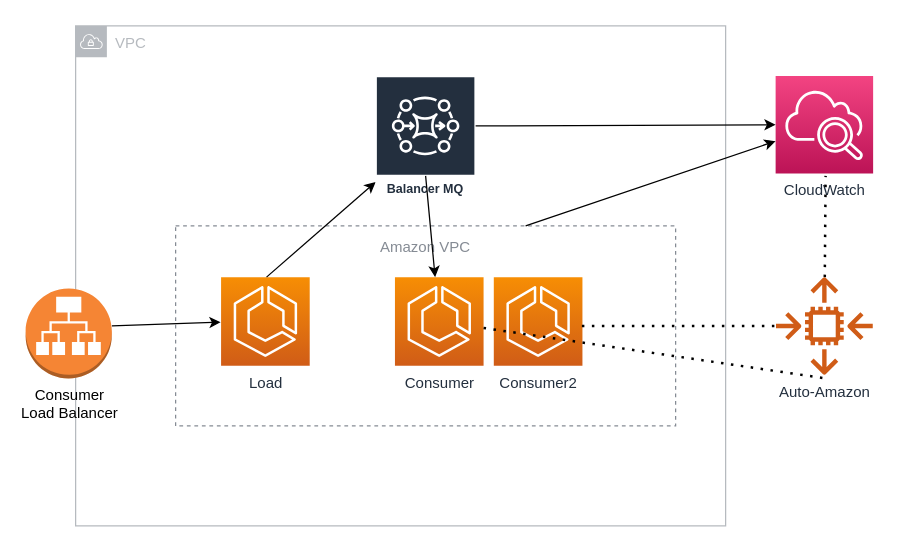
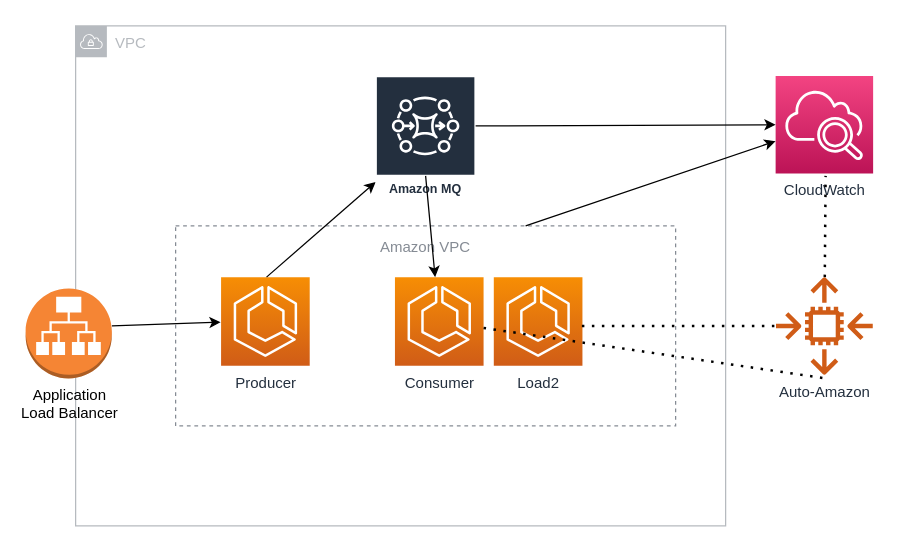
  <mxCell id="0" />
  <mxCell id="1" parent="0" />
  <mxCell id="2" value="VPC" style="outlineConnect=0;gradientColor=none;html=1;whiteSpace=wrap;fontSize=12;fontStyle=0;shape=mxgraph.aws4.group;grIcon=mxgraph.aws4.group_vpc;strokeColor=#B6BABF;fillColor=none;verticalAlign=top;align=left;spacingLeft=30;fontColor=#B6BABF;dashed=0;" vertex="1" parent="1"><mxGeometry x="60" y="20" width="520" height="400" as="geometry" /></mxCell>
  <mxCell id="3" value="" style="group" vertex="1" connectable="0" parent="1"><mxGeometry x="140" y="180" width="400" height="160" as="geometry" /></mxCell>
  <mxCell id="4" value="Amazon VPC" style="outlineConnect=0;gradientColor=none;html=1;whiteSpace=wrap;fontSize=12;fontStyle=0;strokeColor=#858B94;fillColor=none;verticalAlign=top;align=center;fontColor=#858B94;dashed=1;spacingTop=3;" vertex="1" parent="3"><mxGeometry width="400" height="160" as="geometry" /></mxCell>
- <mxCell id="5" value="Load" style="outlineConnect=0;fontColor=#232F3E;gradientColor=#F78E04;gradientDirection=north;fillColor=#D05C17;strokeColor=#ffffff;dashed=0;verticalLabelPosition=bottom;verticalAlign=top;align=center;html=1;fontSize=12;fontStyle=0;aspect=fixed;shape=mxgraph.aws4.resourceIcon;resIcon=mxgraph.aws4.ecs;" vertex="1" parent="3"><mxGeometry x="36.364" y="41" width="70.909" height="70.909" as="geometry" /></mxCell>
+ <mxCell id="5" value="Producer" style="outlineConnect=0;fontColor=#232F3E;gradientColor=#F78E04;gradientDirection=north;fillColor=#D05C17;strokeColor=#ffffff;dashed=0;verticalLabelPosition=bottom;verticalAlign=top;align=center;html=1;fontSize=12;fontStyle=0;aspect=fixed;shape=mxgraph.aws4.resourceIcon;resIcon=mxgraph.aws4.ecs;" vertex="1" parent="3"><mxGeometry x="36.364" y="41" width="70.909" height="70.909" as="geometry" /></mxCell>
  <mxCell id="6" value="Consumer" style="outlineConnect=0;fontColor=#232F3E;gradientColor=#F78E04;gradientDirection=north;fillColor=#D05C17;strokeColor=#ffffff;dashed=0;verticalLabelPosition=bottom;verticalAlign=top;align=center;html=1;fontSize=12;fontStyle=0;aspect=fixed;shape=mxgraph.aws4.resourceIcon;resIcon=mxgraph.aws4.ecs;" vertex="1" parent="3"><mxGeometry x="175.455" y="41" width="70.909" height="70.909" as="geometry" /></mxCell>
- <mxCell id="7" value="Consumer2" style="outlineConnect=0;fontColor=#232F3E;gradientColor=#F78E04;gradientDirection=north;fillColor=#D05C17;strokeColor=#ffffff;dashed=0;verticalLabelPosition=bottom;verticalAlign=top;align=center;html=1;fontSize=12;fontStyle=0;aspect=fixed;shape=mxgraph.aws4.resourceIcon;resIcon=mxgraph.aws4.ecs;" vertex="1" parent="3"><mxGeometry x="254.545" y="41" width="70.909" height="70.909" as="geometry" /></mxCell>
+ <mxCell id="7" value="Load2" style="outlineConnect=0;fontColor=#232F3E;gradientColor=#F78E04;gradientDirection=north;fillColor=#D05C17;strokeColor=#ffffff;dashed=0;verticalLabelPosition=bottom;verticalAlign=top;align=center;html=1;fontSize=12;fontStyle=0;aspect=fixed;shape=mxgraph.aws4.resourceIcon;resIcon=mxgraph.aws4.ecs;" vertex="1" parent="3"><mxGeometry x="254.545" y="41" width="70.909" height="70.909" as="geometry" /></mxCell>
  <mxCell id="8" value="" style="endArrow=classic;html=1;" edge="1" parent="3" target="9"><mxGeometry width="50" height="50" relative="1" as="geometry"><mxPoint x="72.727" y="41" as="sourcePoint" /><mxPoint x="118.182" y="-9" as="targetPoint" /></mxGeometry></mxCell>
- <mxCell id="9" value="Balancer MQ" style="outlineConnect=0;fontColor=#232F3E;gradientColor=none;strokeColor=#ffffff;fillColor=#232F3E;dashed=0;verticalLabelPosition=middle;verticalAlign=bottom;align=center;html=1;whiteSpace=wrap;fontSize=10;fontStyle=1;spacing=3;shape=mxgraph.aws4.productIcon;prIcon=mxgraph.aws4.mq;" vertex="1" parent="1"><mxGeometry x="300" y="60" width="80" height="100" as="geometry" /></mxCell>
+ <mxCell id="9" value="Amazon MQ" style="outlineConnect=0;fontColor=#232F3E;gradientColor=none;strokeColor=#ffffff;fillColor=#232F3E;dashed=0;verticalLabelPosition=middle;verticalAlign=bottom;align=center;html=1;whiteSpace=wrap;fontSize=10;fontStyle=1;spacing=3;shape=mxgraph.aws4.productIcon;prIcon=mxgraph.aws4.mq;" vertex="1" parent="1"><mxGeometry x="300" y="60" width="80" height="100" as="geometry" /></mxCell>
  <mxCell id="10" value="" style="endArrow=classic;html=1;" edge="1" parent="1" target="6"><mxGeometry width="50" height="50" relative="1" as="geometry"><mxPoint x="340" y="140" as="sourcePoint" /><mxPoint x="260" y="50" as="targetPoint" /></mxGeometry></mxCell>
- <mxCell id="11" value="Consumer &lt;br&gt;Load Balancer" style="outlineConnect=0;dashed=0;verticalLabelPosition=bottom;verticalAlign=top;align=center;html=1;shape=mxgraph.aws3.application_load_balancer;fillColor=#F58534;gradientColor=none;" vertex="1" parent="1"><mxGeometry x="20" y="230" width="69" height="72" as="geometry" /></mxCell>
+ <mxCell id="11" value="Application &lt;br&gt;Load Balancer" style="outlineConnect=0;dashed=0;verticalLabelPosition=bottom;verticalAlign=top;align=center;html=1;shape=mxgraph.aws3.application_load_balancer;fillColor=#F58534;gradientColor=none;" vertex="1" parent="1"><mxGeometry x="20" y="230" width="69" height="72" as="geometry" /></mxCell>
  <mxCell id="12" value="" style="endArrow=classic;html=1;" edge="1" parent="1"><mxGeometry width="50" height="50" relative="1" as="geometry"><mxPoint x="89" y="260" as="sourcePoint" /><mxPoint x="176" y="257" as="targetPoint" /></mxGeometry></mxCell>
  <mxCell id="13" value="CloudWatch" style="outlineConnect=0;fontColor=#232F3E;gradientColor=#F34482;gradientDirection=north;fillColor=#BC1356;strokeColor=#ffffff;dashed=0;verticalLabelPosition=bottom;verticalAlign=top;align=center;html=1;fontSize=12;fontStyle=0;aspect=fixed;shape=mxgraph.aws4.resourceIcon;resIcon=mxgraph.aws4.cloudwatch_2;" vertex="1" parent="1"><mxGeometry x="620" y="60" width="78" height="78" as="geometry" /></mxCell>
  <mxCell id="14" value="Auto-Amazon" style="outlineConnect=0;fontColor=#232F3E;gradientColor=none;fillColor=#D05C17;strokeColor=none;dashed=0;verticalLabelPosition=bottom;verticalAlign=top;align=center;html=1;fontSize=12;fontStyle=0;aspect=fixed;pointerEvents=1;shape=mxgraph.aws4.auto_scaling2;" vertex="1" parent="1"><mxGeometry x="620" y="221" width="78" height="78" as="geometry" /></mxCell>
  <mxCell id="15" value="" style="endArrow=classic;html=1;" edge="1" parent="1" target="13"><mxGeometry width="50" height="50" relative="1" as="geometry"><mxPoint x="380" y="100" as="sourcePoint" /><mxPoint x="430" y="50" as="targetPoint" /></mxGeometry></mxCell>
  <mxCell id="16" value="" style="endArrow=classic;html=1;" edge="1" parent="1" target="13"><mxGeometry width="50" height="50" relative="1" as="geometry"><mxPoint x="420" y="180" as="sourcePoint" /><mxPoint x="470" y="130" as="targetPoint" /></mxGeometry></mxCell>
  <mxCell id="17" value="" style="endArrow=none;dashed=1;html=1;dashPattern=1 3;strokeWidth=2;" edge="1" parent="1" source="14"><mxGeometry width="50" height="50" relative="1" as="geometry"><mxPoint x="660" y="240" as="sourcePoint" /><mxPoint x="660" y="140" as="targetPoint" /></mxGeometry></mxCell>
  <mxCell id="18" value="" style="endArrow=none;dashed=1;html=1;dashPattern=1 3;strokeWidth=2;" edge="1" parent="1" source="6"><mxGeometry width="50" height="50" relative="1" as="geometry"><mxPoint x="660" y="360" as="sourcePoint" /><mxPoint x="660" y="302" as="targetPoint" /></mxGeometry></mxCell>
  <mxCell id="19" value="" style="endArrow=none;dashed=1;html=1;dashPattern=1 3;strokeWidth=2;" edge="1" parent="1"><mxGeometry width="50" height="50" relative="1" as="geometry"><mxPoint x="465" y="260" as="sourcePoint" /><mxPoint x="620" y="260" as="targetPoint" /></mxGeometry></mxCell>
